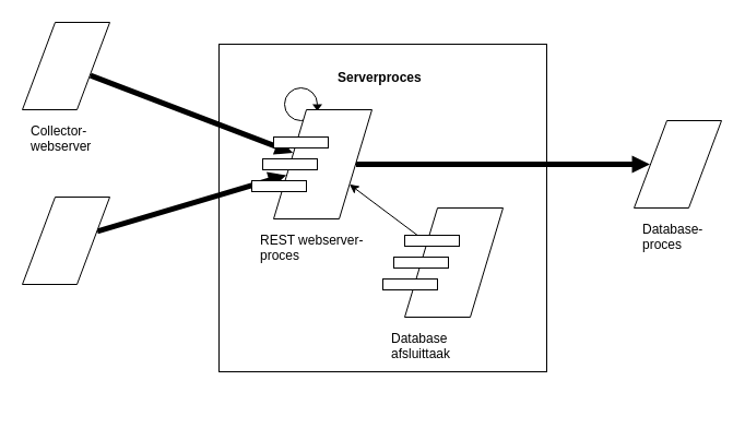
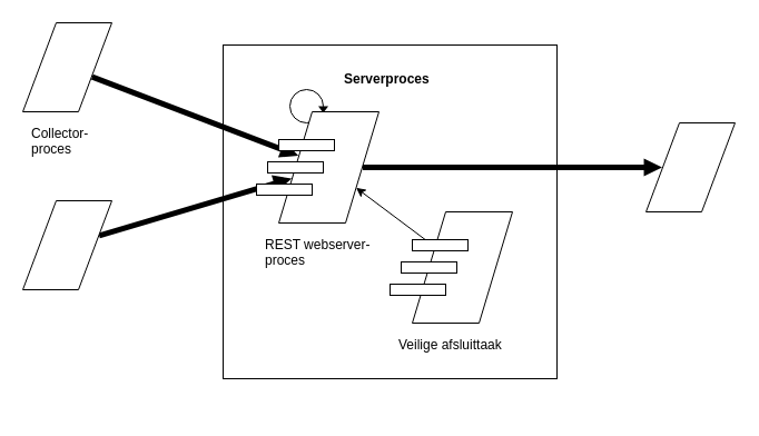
  <mxCell id="0" />
  <mxCell id="1" parent="0" />
  <mxCell id="2" value="" style="rounded=0;whiteSpace=wrap;html=1;fillColor=none;movable=1;resizable=1;rotatable=1;deletable=1;editable=1;locked=0;connectable=1;align=left;" parent="1" vertex="1"><mxGeometry x="200" y="40" width="300" height="300" as="geometry" /></mxCell>
  <mxCell id="3" value="" style="endArrow=classic;html=1;rounded=0;endFill=1;startArrow=none;startFill=0;strokeWidth=1;shape=flexArrow;endSize=5.154;endWidth=10;fillColor=#000000;strokeColor=none;fontSize=11;fillStyle=solid;width=5;" parent="1" source="26" target="16" edge="1"><mxGeometry relative="1" as="geometry"><mxPoint x="92" y="78" as="sourcePoint" /><mxPoint x="278" y="150" as="targetPoint" /></mxGeometry></mxCell>
  <mxCell id="4" value="" style="endArrow=classic;html=1;rounded=0;endFill=1;startArrow=none;startFill=0;strokeWidth=1;shape=flexArrow;endSize=5.154;endWidth=10;fillColor=#000000;strokeColor=none;fontSize=11;fillStyle=solid;width=5;" parent="1" source="25" target="16" edge="1"><mxGeometry relative="1" as="geometry"><mxPoint x="150" y="350" as="sourcePoint" /><mxPoint x="270" y="350" as="targetPoint" /></mxGeometry></mxCell>
  <mxCell id="5" value="REST webserver-proces" style="text;html=1;strokeColor=none;fillColor=none;align=left;verticalAlign=top;whiteSpace=wrap;rounded=0;spacing=8;" parent="1" vertex="1"><mxGeometry x="230" y="200" width="110" height="80" as="geometry" /></mxCell>
  <mxCell id="6" value="" style="group;fillColor=none;" parent="1" vertex="1" connectable="0"><mxGeometry x="260" y="80" width="34.5" height="30" as="geometry" /></mxCell>
  <mxCell id="7" value="" style="ellipse;whiteSpace=wrap;html=1;aspect=fixed;fillColor=none;" parent="6" vertex="1"><mxGeometry width="30" height="30" as="geometry" /></mxCell>
  <mxCell id="8" value="" style="triangle;whiteSpace=wrap;html=1;rotation=90;strokeColor=none;fillColor=#000000;" parent="6" vertex="1"><mxGeometry x="27" y="13.5" width="6" height="9" as="geometry" /></mxCell>
  <mxCell id="9" value="" style="endArrow=classic;html=1;rounded=0;" parent="1" source="21" target="16" edge="1"><mxGeometry width="50" height="50" relative="1" as="geometry"><mxPoint x="360" y="180" as="sourcePoint" /><mxPoint x="270" y="540" as="targetPoint" /></mxGeometry></mxCell>
- <mxCell id="10" value="Database afsluittaak" style="text;html=1;strokeColor=none;fillColor=none;align=left;verticalAlign=top;whiteSpace=wrap;rounded=0;spacing=8;" parent="1" vertex="1"><mxGeometry x="350" y="290" width="110" height="80" as="geometry" /></mxCell>
+ <mxCell id="10" value="Veilige afsluittaak" style="text;html=1;strokeColor=none;fillColor=none;align=left;verticalAlign=top;whiteSpace=wrap;rounded=0;spacing=8;" parent="1" vertex="1"><mxGeometry x="350" y="290" width="110" height="80" as="geometry" /></mxCell>
  <mxCell id="11" value="Serverproces" style="text;html=1;strokeColor=none;fillColor=none;align=left;verticalAlign=top;whiteSpace=wrap;rounded=0;fontStyle=1;spacing=4;" parent="1" vertex="1"><mxGeometry x="305" y="55" width="140" height="30" as="geometry" /></mxCell>
- <mxCell id="12" value="Collector-webserver" style="text;html=1;strokeColor=none;fillColor=none;align=left;verticalAlign=top;whiteSpace=wrap;rounded=0;spacing=8;" parent="1" vertex="1"><mxGeometry x="20" y="100" width="80" height="80" as="geometry" /></mxCell>
- <mxCell id="13" value="Database-proces" style="text;html=1;strokeColor=none;fillColor=none;align=left;verticalAlign=top;whiteSpace=wrap;rounded=0;spacing=8;" parent="1" vertex="1"><mxGeometry x="580" y="190" width="80" height="80" as="geometry" /></mxCell>
+ <mxCell id="12" value="Collector-proces" style="text;html=1;strokeColor=none;fillColor=none;align=left;verticalAlign=top;whiteSpace=wrap;rounded=0;spacing=8;" parent="1" vertex="1"><mxGeometry x="20" y="100" width="80" height="80" as="geometry" /></mxCell>
  <mxCell id="14" value="" style="endArrow=classic;html=1;rounded=0;endFill=1;startArrow=none;startFill=0;strokeWidth=1;shape=flexArrow;endSize=5.154;endWidth=10;fillColor=#000000;strokeColor=none;fontSize=11;fillStyle=solid;width=5;" parent="1" source="16" target="27" edge="1"><mxGeometry relative="1" as="geometry"><mxPoint x="98" y="222" as="sourcePoint" /><mxPoint x="272" y="170" as="targetPoint" /></mxGeometry></mxCell>
  <mxCell id="15" value="" style="group" parent="1" vertex="1" connectable="0"><mxGeometry x="230" y="100" width="110" height="100" as="geometry" /></mxCell>
  <mxCell id="16" value="" style="shape=parallelogram;perimeter=parallelogramPerimeter;whiteSpace=wrap;html=1;fixedSize=1;fillOpacity=100;arcSize=20;size=30;" parent="15" vertex="1"><mxGeometry x="20" width="90" height="100" as="geometry" /></mxCell>
  <mxCell id="17" value="" style="rounded=0;whiteSpace=wrap;html=1;" parent="15" vertex="1"><mxGeometry x="20" y="25" width="50" height="10" as="geometry" /></mxCell>
  <mxCell id="18" value="" style="rounded=0;whiteSpace=wrap;html=1;" parent="15" vertex="1"><mxGeometry x="10" y="45" width="50" height="10" as="geometry" /></mxCell>
  <mxCell id="19" value="" style="rounded=0;whiteSpace=wrap;html=1;" parent="15" vertex="1"><mxGeometry y="65" width="50" height="10" as="geometry" /></mxCell>
  <mxCell id="20" value="" style="group" parent="1" vertex="1" connectable="0"><mxGeometry x="350" y="190" width="110" height="100" as="geometry" /></mxCell>
  <mxCell id="21" value="" style="shape=parallelogram;perimeter=parallelogramPerimeter;whiteSpace=wrap;html=1;fixedSize=1;fillOpacity=100;arcSize=20;size=30;" parent="20" vertex="1"><mxGeometry x="20" width="90" height="100" as="geometry" /></mxCell>
  <mxCell id="22" value="" style="rounded=0;whiteSpace=wrap;html=1;" parent="20" vertex="1"><mxGeometry x="20" y="25" width="50" height="10" as="geometry" /></mxCell>
  <mxCell id="23" value="" style="rounded=0;whiteSpace=wrap;html=1;" parent="20" vertex="1"><mxGeometry x="10" y="45" width="50" height="10" as="geometry" /></mxCell>
  <mxCell id="24" value="" style="rounded=0;whiteSpace=wrap;html=1;" parent="20" vertex="1"><mxGeometry y="65" width="50" height="10" as="geometry" /></mxCell>
  <mxCell id="25" value="" style="shape=parallelogram;perimeter=parallelogramPerimeter;whiteSpace=wrap;html=1;fixedSize=1;fillOpacity=100;arcSize=20;size=30;" parent="1" vertex="1"><mxGeometry x="20" y="20" width="80" height="80" as="geometry" /></mxCell>
  <mxCell id="26" value="" style="shape=parallelogram;perimeter=parallelogramPerimeter;whiteSpace=wrap;html=1;fixedSize=1;fillOpacity=100;arcSize=20;size=30;" parent="1" vertex="1"><mxGeometry x="20" y="180" width="80" height="80" as="geometry" /></mxCell>
  <mxCell id="27" value="" style="shape=parallelogram;perimeter=parallelogramPerimeter;whiteSpace=wrap;html=1;fixedSize=1;fillOpacity=100;arcSize=20;size=30;" parent="1" vertex="1"><mxGeometry x="580" y="110" width="80" height="80" as="geometry" /></mxCell>
